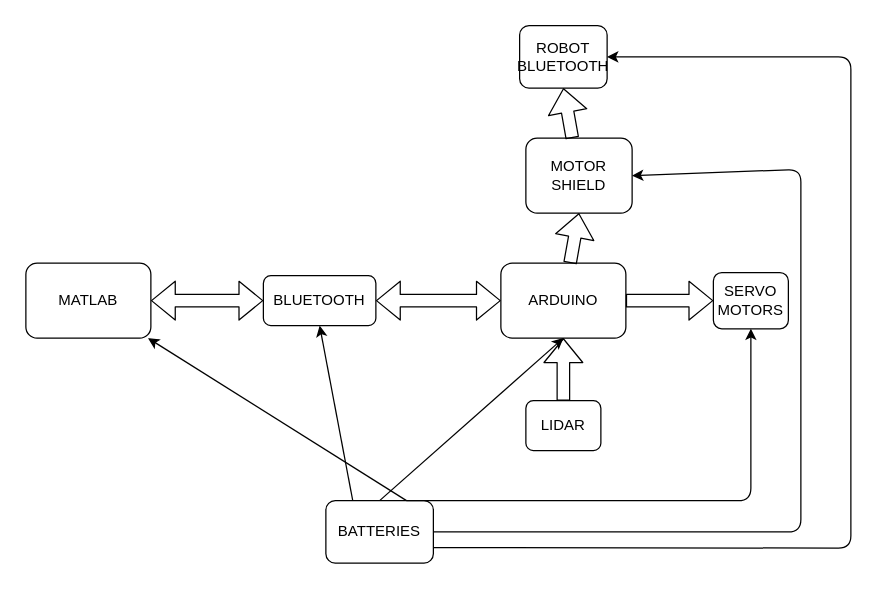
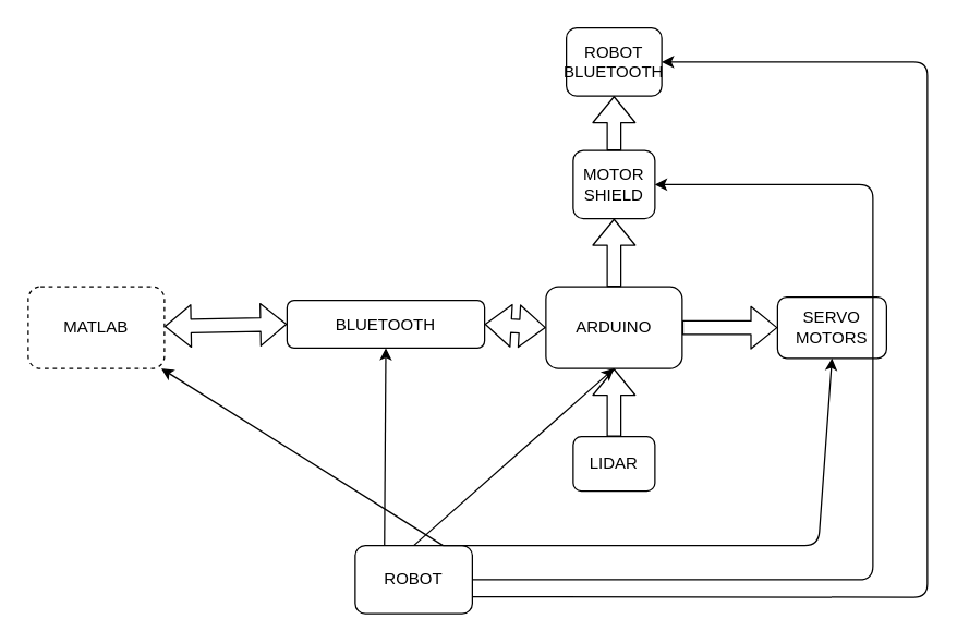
  <mxCell id="0" />
  <mxCell id="1" parent="0" />
- <mxCell id="2" value="MATLAB" style="rounded=1;whiteSpace=wrap;html=1;" vertex="1" parent="1"><mxGeometry x="20" y="210" width="100" height="60" as="geometry" /></mxCell>
+ <mxCell id="2" value="MATLAB" style="rounded=1;whiteSpace=wrap;html=1;dashed=1;" vertex="1" parent="1"><mxGeometry x="20" y="210" width="100" height="60" as="geometry" /></mxCell>
  <mxCell id="3" value="ARDUINO" style="rounded=1;whiteSpace=wrap;html=1;" vertex="1" parent="1"><mxGeometry x="400" y="210" width="100" height="60" as="geometry" /></mxCell>
- <mxCell id="4" value="BLUETOOTH" style="rounded=1;whiteSpace=wrap;html=1;" vertex="1" parent="1"><mxGeometry x="210" y="220" width="90" height="40" as="geometry" /></mxCell>
+ <mxCell id="4" value="BLUETOOTH" style="rounded=1;whiteSpace=wrap;html=1;" vertex="1" parent="1"><mxGeometry x="210" y="220" width="145" height="35" as="geometry" /></mxCell>
  <mxCell id="5" value="" style="shape=flexArrow;endArrow=classic;startArrow=classic;html=1;entryX=0;entryY=0.5;entryDx=0;entryDy=0;" edge="1" parent="1" source="2" target="4"><mxGeometry width="50" height="50" relative="1" as="geometry"><mxPoint x="270" y="280" as="sourcePoint" /><mxPoint x="320" y="230" as="targetPoint" /></mxGeometry></mxCell>
  <mxCell id="6" value="" style="shape=flexArrow;endArrow=classic;startArrow=classic;html=1;entryX=0;entryY=0.5;entryDx=0;entryDy=0;exitX=1;exitY=0.5;exitDx=0;exitDy=0;" edge="1" parent="1" source="4" target="3"><mxGeometry width="50" height="50" relative="1" as="geometry"><mxPoint x="270" y="280" as="sourcePoint" /><mxPoint x="320" y="230" as="targetPoint" /></mxGeometry></mxCell>
  <mxCell id="7" value="" style="shape=flexArrow;endArrow=classic;html=1;" edge="1" parent="1" target="3"><mxGeometry width="50" height="50" relative="1" as="geometry"><mxPoint x="450" y="320" as="sourcePoint" /><mxPoint x="320" y="230" as="targetPoint" /></mxGeometry></mxCell>
- <mxCell id="8" value="SERVO MOTORS" style="rounded=1;whiteSpace=wrap;html=1;" vertex="1" parent="1"><mxGeometry x="570" y="217.5" width="60" height="45" as="geometry" /></mxCell>
+ <mxCell id="8" value="SERVO MOTORS" style="rounded=1;whiteSpace=wrap;html=1;" vertex="1" parent="1"><mxGeometry x="570" y="217.5" width="80" height="45" as="geometry" /></mxCell>
  <mxCell id="9" value="" style="shape=flexArrow;endArrow=classic;html=1;entryX=0;entryY=0.5;entryDx=0;entryDy=0;exitX=1;exitY=0.5;exitDx=0;exitDy=0;" edge="1" parent="1" source="3" target="8"><mxGeometry width="50" height="50" relative="1" as="geometry"><mxPoint x="270" y="280" as="sourcePoint" /><mxPoint x="320" y="230" as="targetPoint" /></mxGeometry></mxCell>
- <mxCell id="10" value="BATTERIES" style="rounded=1;whiteSpace=wrap;html=1;" vertex="1" parent="1"><mxGeometry x="260" y="400" width="86" height="50" as="geometry" /></mxCell>
+ <mxCell id="10" value="ROBOT" style="rounded=1;whiteSpace=wrap;html=1;" vertex="1" parent="1"><mxGeometry x="260" y="400" width="86" height="50" as="geometry" /></mxCell>
  <mxCell id="11" value="" style="endArrow=classic;html=1;exitX=0.25;exitY=0;exitDx=0;exitDy=0;entryX=0.5;entryY=1;entryDx=0;entryDy=0;" edge="1" parent="1" source="10" target="4"><mxGeometry width="50" height="50" relative="1" as="geometry"><mxPoint x="270" y="280" as="sourcePoint" /><mxPoint x="320" y="230" as="targetPoint" /></mxGeometry></mxCell>
  <mxCell id="12" value="" style="endArrow=classic;html=1;exitX=0.5;exitY=0;exitDx=0;exitDy=0;entryX=0.5;entryY=1;entryDx=0;entryDy=0;" edge="1" parent="1" source="10" target="3"><mxGeometry width="50" height="50" relative="1" as="geometry"><mxPoint x="270" y="280" as="sourcePoint" /><mxPoint x="320" y="230" as="targetPoint" /></mxGeometry></mxCell>
  <mxCell id="13" value="" style="endArrow=classic;html=1;exitX=0.75;exitY=0;exitDx=0;exitDy=0;entryX=0.5;entryY=1;entryDx=0;entryDy=0;" edge="1" parent="1" source="10" target="8"><mxGeometry width="50" height="50" relative="1" as="geometry"><mxPoint x="270" y="280" as="sourcePoint" /><mxPoint x="320" y="230" as="targetPoint" /><Array as="points"><mxPoint x="600" y="400" /></Array></mxGeometry></mxCell>
  <mxCell id="14" value="" style="endArrow=classic;html=1;exitX=0.75;exitY=0;exitDx=0;exitDy=0;" edge="1" parent="1" source="10" target="2"><mxGeometry width="50" height="50" relative="1" as="geometry"><mxPoint x="270" y="280" as="sourcePoint" /><mxPoint x="320" y="230" as="targetPoint" /></mxGeometry></mxCell>
  <mxCell id="15" value="LIDAR" style="rounded=1;whiteSpace=wrap;html=1;" vertex="1" parent="1"><mxGeometry x="420" y="320" width="60" height="40" as="geometry" /></mxCell>
  <mxCell id="16" value="ROBOT BLUETOOTH" style="rounded=1;whiteSpace=wrap;html=1;" vertex="1" parent="1"><mxGeometry x="415" y="20" width="70" height="50" as="geometry" /></mxCell>
- <mxCell id="17" value="MOTOR SHIELD" style="rounded=1;whiteSpace=wrap;html=1;" vertex="1" parent="1"><mxGeometry x="420" y="110" width="85" height="60" as="geometry" /></mxCell>
+ <mxCell id="17" value="MOTOR SHIELD" style="rounded=1;whiteSpace=wrap;html=1;" vertex="1" parent="1"><mxGeometry x="420" y="110" width="60" height="50" as="geometry" /></mxCell>
  <mxCell id="18" value="" style="shape=flexArrow;endArrow=classic;html=1;entryX=0.5;entryY=1;entryDx=0;entryDy=0;" edge="1" parent="1" source="3" target="17"><mxGeometry width="50" height="50" relative="1" as="geometry"><mxPoint x="270" y="280" as="sourcePoint" /><mxPoint x="320" y="230" as="targetPoint" /></mxGeometry></mxCell>
  <mxCell id="19" value="" style="shape=flexArrow;endArrow=classic;html=1;entryX=0.5;entryY=1;entryDx=0;entryDy=0;" edge="1" parent="1" source="17" target="16"><mxGeometry width="50" height="50" relative="1" as="geometry"><mxPoint x="270" y="280" as="sourcePoint" /><mxPoint x="320" y="230" as="targetPoint" /></mxGeometry></mxCell>
  <mxCell id="20" value="" style="endArrow=classic;html=1;exitX=1;exitY=0.5;exitDx=0;exitDy=0;entryX=1;entryY=0.5;entryDx=0;entryDy=0;" edge="1" parent="1" source="10" target="17"><mxGeometry width="50" height="50" relative="1" as="geometry"><mxPoint x="270" y="280" as="sourcePoint" /><mxPoint x="320" y="230" as="targetPoint" /><Array as="points"><mxPoint x="640" y="425" /><mxPoint x="640" y="370" /><mxPoint x="640" y="310" /><mxPoint x="640" y="135" /></Array></mxGeometry></mxCell>
  <mxCell id="21" value="" style="endArrow=classic;html=1;exitX=1;exitY=0.75;exitDx=0;exitDy=0;entryX=1;entryY=0.5;entryDx=0;entryDy=0;" edge="1" parent="1" source="10" target="16"><mxGeometry width="50" height="50" relative="1" as="geometry"><mxPoint x="270" y="280" as="sourcePoint" /><mxPoint x="320" y="230" as="targetPoint" /><Array as="points"><mxPoint x="680" y="438" /><mxPoint x="680" y="45" /></Array></mxGeometry></mxCell>
